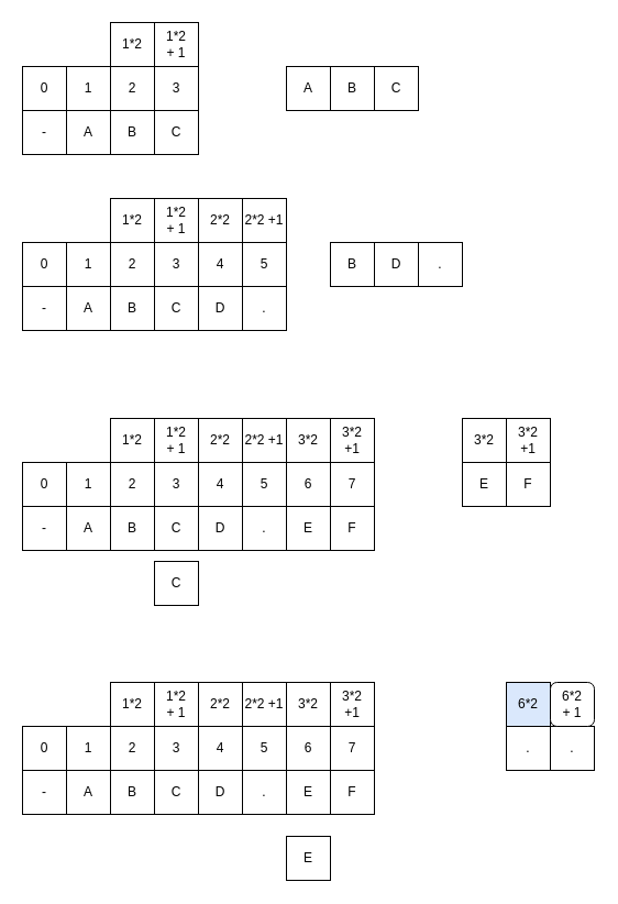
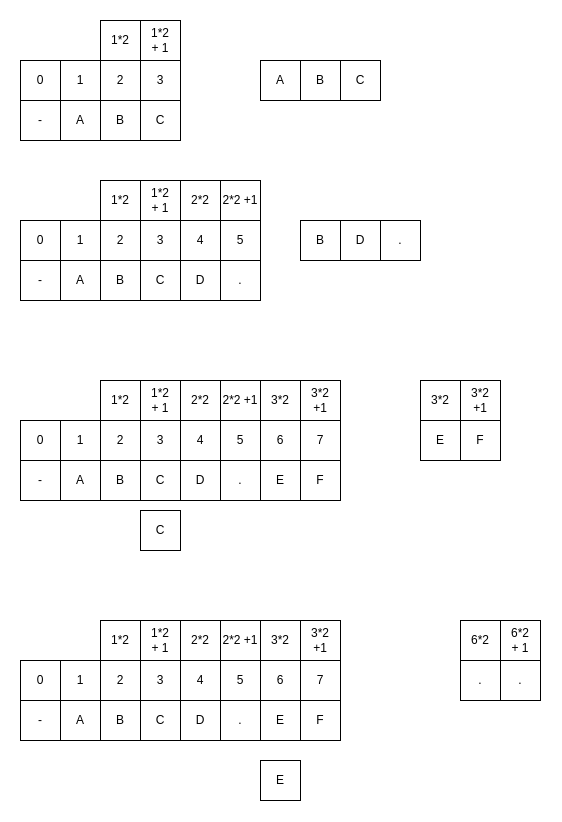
  <mxCell id="0" />
  <mxCell id="1" parent="0" />
  <mxCell id="2" value="A" style="rounded=0;whiteSpace=wrap;html=1;" vertex="1" parent="1"><mxGeometry x="60" y="100" width="40" height="40" as="geometry" /></mxCell>
  <mxCell id="3" value="B" style="rounded=0;whiteSpace=wrap;html=1;" vertex="1" parent="1"><mxGeometry x="100" y="100" width="40" height="40" as="geometry" /></mxCell>
  <mxCell id="4" value="C" style="rounded=0;whiteSpace=wrap;html=1;" vertex="1" parent="1"><mxGeometry x="140" y="100" width="40" height="40" as="geometry" /></mxCell>
  <mxCell id="5" value="-" style="rounded=0;whiteSpace=wrap;html=1;" vertex="1" parent="1"><mxGeometry x="20" y="100" width="40" height="40" as="geometry" /></mxCell>
  <mxCell id="6" value="0" style="rounded=0;whiteSpace=wrap;html=1;" vertex="1" parent="1"><mxGeometry x="20" y="60" width="40" height="40" as="geometry" /></mxCell>
  <mxCell id="7" value="1" style="rounded=0;whiteSpace=wrap;html=1;" vertex="1" parent="1"><mxGeometry x="60" y="60" width="40" height="40" as="geometry" /></mxCell>
  <mxCell id="8" value="2" style="rounded=0;whiteSpace=wrap;html=1;" vertex="1" parent="1"><mxGeometry x="100" y="60" width="40" height="40" as="geometry" /></mxCell>
  <mxCell id="9" value="3" style="rounded=0;whiteSpace=wrap;html=1;" vertex="1" parent="1"><mxGeometry x="140" y="60" width="40" height="40" as="geometry" /></mxCell>
  <mxCell id="10" value="1*2" style="rounded=0;whiteSpace=wrap;html=1;" vertex="1" parent="1"><mxGeometry x="100" y="20" width="40" height="40" as="geometry" /></mxCell>
  <mxCell id="11" value="1*2 &lt;br&gt;+ 1" style="rounded=0;whiteSpace=wrap;html=1;" vertex="1" parent="1"><mxGeometry x="140" y="20" width="40" height="40" as="geometry" /></mxCell>
  <mxCell id="12" value="A" style="rounded=0;whiteSpace=wrap;html=1;" vertex="1" parent="1"><mxGeometry x="60" y="260" width="40" height="40" as="geometry" /></mxCell>
  <mxCell id="13" value="B" style="rounded=0;whiteSpace=wrap;html=1;" vertex="1" parent="1"><mxGeometry x="100" y="260" width="40" height="40" as="geometry" /></mxCell>
  <mxCell id="14" value="C" style="rounded=0;whiteSpace=wrap;html=1;" vertex="1" parent="1"><mxGeometry x="140" y="260" width="40" height="40" as="geometry" /></mxCell>
  <mxCell id="15" value="-" style="rounded=0;whiteSpace=wrap;html=1;" vertex="1" parent="1"><mxGeometry x="20" y="260" width="40" height="40" as="geometry" /></mxCell>
  <mxCell id="16" value="0" style="rounded=0;whiteSpace=wrap;html=1;" vertex="1" parent="1"><mxGeometry x="20" y="220" width="40" height="40" as="geometry" /></mxCell>
  <mxCell id="17" value="1" style="rounded=0;whiteSpace=wrap;html=1;" vertex="1" parent="1"><mxGeometry x="60" y="220" width="40" height="40" as="geometry" /></mxCell>
  <mxCell id="18" value="2" style="rounded=0;whiteSpace=wrap;html=1;" vertex="1" parent="1"><mxGeometry x="100" y="220" width="40" height="40" as="geometry" /></mxCell>
  <mxCell id="19" value="3" style="rounded=0;whiteSpace=wrap;html=1;" vertex="1" parent="1"><mxGeometry x="140" y="220" width="40" height="40" as="geometry" /></mxCell>
  <mxCell id="20" value="1*2" style="rounded=0;whiteSpace=wrap;html=1;" vertex="1" parent="1"><mxGeometry x="100" y="180" width="40" height="40" as="geometry" /></mxCell>
  <mxCell id="21" value="1*2 &lt;br&gt;+ 1" style="rounded=0;whiteSpace=wrap;html=1;" vertex="1" parent="1"><mxGeometry x="140" y="180" width="40" height="40" as="geometry" /></mxCell>
  <mxCell id="22" value="D" style="rounded=0;whiteSpace=wrap;html=1;" vertex="1" parent="1"><mxGeometry x="180" y="260" width="40" height="40" as="geometry" /></mxCell>
  <mxCell id="23" value="." style="rounded=0;whiteSpace=wrap;html=1;" vertex="1" parent="1"><mxGeometry x="220" y="260" width="40" height="40" as="geometry" /></mxCell>
  <mxCell id="24" value="2*2" style="rounded=0;whiteSpace=wrap;html=1;" vertex="1" parent="1"><mxGeometry x="180" y="180" width="40" height="40" as="geometry" /></mxCell>
  <mxCell id="25" value="2*2 +1" style="rounded=0;whiteSpace=wrap;html=1;" vertex="1" parent="1"><mxGeometry x="220" y="180" width="40" height="40" as="geometry" /></mxCell>
  <mxCell id="26" value="5" style="rounded=0;whiteSpace=wrap;html=1;" vertex="1" parent="1"><mxGeometry x="220" y="220" width="40" height="40" as="geometry" /></mxCell>
  <mxCell id="27" value="4" style="rounded=0;whiteSpace=wrap;html=1;" vertex="1" parent="1"><mxGeometry x="180" y="220" width="40" height="40" as="geometry" /></mxCell>
  <mxCell id="28" value="A" style="rounded=0;whiteSpace=wrap;html=1;" vertex="1" parent="1"><mxGeometry x="260" y="60" width="40" height="40" as="geometry" /></mxCell>
  <mxCell id="29" value="B" style="rounded=0;whiteSpace=wrap;html=1;" vertex="1" parent="1"><mxGeometry x="300" y="60" width="40" height="40" as="geometry" /></mxCell>
  <mxCell id="30" value="C" style="rounded=0;whiteSpace=wrap;html=1;" vertex="1" parent="1"><mxGeometry x="340" y="60" width="40" height="40" as="geometry" /></mxCell>
  <mxCell id="31" value="B" style="rounded=0;whiteSpace=wrap;html=1;" vertex="1" parent="1"><mxGeometry x="300" y="220" width="40" height="40" as="geometry" /></mxCell>
  <mxCell id="32" value="D" style="rounded=0;whiteSpace=wrap;html=1;" vertex="1" parent="1"><mxGeometry x="340" y="220" width="40" height="40" as="geometry" /></mxCell>
  <mxCell id="33" value="." style="rounded=0;whiteSpace=wrap;html=1;" vertex="1" parent="1"><mxGeometry x="380" y="220" width="40" height="40" as="geometry" /></mxCell>
  <mxCell id="34" value="A" style="rounded=0;whiteSpace=wrap;html=1;" vertex="1" parent="1"><mxGeometry x="60" y="460" width="40" height="40" as="geometry" /></mxCell>
  <mxCell id="35" value="B" style="rounded=0;whiteSpace=wrap;html=1;" vertex="1" parent="1"><mxGeometry x="100" y="460" width="40" height="40" as="geometry" /></mxCell>
  <mxCell id="36" value="C" style="rounded=0;whiteSpace=wrap;html=1;" vertex="1" parent="1"><mxGeometry x="140" y="460" width="40" height="40" as="geometry" /></mxCell>
  <mxCell id="37" value="-" style="rounded=0;whiteSpace=wrap;html=1;" vertex="1" parent="1"><mxGeometry x="20" y="460" width="40" height="40" as="geometry" /></mxCell>
  <mxCell id="38" value="0" style="rounded=0;whiteSpace=wrap;html=1;" vertex="1" parent="1"><mxGeometry x="20" y="420" width="40" height="40" as="geometry" /></mxCell>
  <mxCell id="39" value="1" style="rounded=0;whiteSpace=wrap;html=1;" vertex="1" parent="1"><mxGeometry x="60" y="420" width="40" height="40" as="geometry" /></mxCell>
  <mxCell id="40" value="2" style="rounded=0;whiteSpace=wrap;html=1;" vertex="1" parent="1"><mxGeometry x="100" y="420" width="40" height="40" as="geometry" /></mxCell>
  <mxCell id="41" value="3" style="rounded=0;whiteSpace=wrap;html=1;" vertex="1" parent="1"><mxGeometry x="140" y="420" width="40" height="40" as="geometry" /></mxCell>
  <mxCell id="42" value="1*2" style="rounded=0;whiteSpace=wrap;html=1;" vertex="1" parent="1"><mxGeometry x="100" y="380" width="40" height="40" as="geometry" /></mxCell>
  <mxCell id="43" value="1*2 &lt;br&gt;+ 1" style="rounded=0;whiteSpace=wrap;html=1;" vertex="1" parent="1"><mxGeometry x="140" y="380" width="40" height="40" as="geometry" /></mxCell>
  <mxCell id="44" value="D" style="rounded=0;whiteSpace=wrap;html=1;" vertex="1" parent="1"><mxGeometry x="180" y="460" width="40" height="40" as="geometry" /></mxCell>
  <mxCell id="45" value="." style="rounded=0;whiteSpace=wrap;html=1;" vertex="1" parent="1"><mxGeometry x="220" y="460" width="40" height="40" as="geometry" /></mxCell>
  <mxCell id="46" value="2*2" style="rounded=0;whiteSpace=wrap;html=1;" vertex="1" parent="1"><mxGeometry x="180" y="380" width="40" height="40" as="geometry" /></mxCell>
  <mxCell id="47" value="2*2 +1" style="rounded=0;whiteSpace=wrap;html=1;" vertex="1" parent="1"><mxGeometry x="220" y="380" width="40" height="40" as="geometry" /></mxCell>
  <mxCell id="48" value="5" style="rounded=0;whiteSpace=wrap;html=1;" vertex="1" parent="1"><mxGeometry x="220" y="420" width="40" height="40" as="geometry" /></mxCell>
  <mxCell id="49" value="4" style="rounded=0;whiteSpace=wrap;html=1;" vertex="1" parent="1"><mxGeometry x="180" y="420" width="40" height="40" as="geometry" /></mxCell>
  <mxCell id="50" value="C" style="rounded=0;whiteSpace=wrap;html=1;" vertex="1" parent="1"><mxGeometry x="140" y="510" width="40" height="40" as="geometry" /></mxCell>
  <mxCell id="51" value="E" style="rounded=0;whiteSpace=wrap;html=1;" vertex="1" parent="1"><mxGeometry x="420" y="420" width="40" height="40" as="geometry" /></mxCell>
  <mxCell id="52" value="F" style="rounded=0;whiteSpace=wrap;html=1;" vertex="1" parent="1"><mxGeometry x="460" y="420" width="40" height="40" as="geometry" /></mxCell>
  <mxCell id="53" value="3*2" style="rounded=0;whiteSpace=wrap;html=1;" vertex="1" parent="1"><mxGeometry x="420" y="380" width="40" height="40" as="geometry" /></mxCell>
  <mxCell id="54" value="3*2&lt;br&gt;+1" style="rounded=0;whiteSpace=wrap;html=1;" vertex="1" parent="1"><mxGeometry x="460" y="380" width="40" height="40" as="geometry" /></mxCell>
  <mxCell id="55" value="E" style="rounded=0;whiteSpace=wrap;html=1;" vertex="1" parent="1"><mxGeometry x="260" y="460" width="40" height="40" as="geometry" /></mxCell>
  <mxCell id="56" value="F" style="rounded=0;whiteSpace=wrap;html=1;" vertex="1" parent="1"><mxGeometry x="300" y="460" width="40" height="40" as="geometry" /></mxCell>
  <mxCell id="57" value="3*2" style="rounded=0;whiteSpace=wrap;html=1;" vertex="1" parent="1"><mxGeometry x="260" y="380" width="40" height="40" as="geometry" /></mxCell>
  <mxCell id="58" value="3*2&lt;br&gt;+1" style="rounded=0;whiteSpace=wrap;html=1;" vertex="1" parent="1"><mxGeometry x="300" y="380" width="40" height="40" as="geometry" /></mxCell>
  <mxCell id="59" value="7" style="rounded=0;whiteSpace=wrap;html=1;" vertex="1" parent="1"><mxGeometry x="300" y="420" width="40" height="40" as="geometry" /></mxCell>
  <mxCell id="60" value="6" style="rounded=0;whiteSpace=wrap;html=1;" vertex="1" parent="1"><mxGeometry x="260" y="420" width="40" height="40" as="geometry" /></mxCell>
  <mxCell id="61" value="A" style="rounded=0;whiteSpace=wrap;html=1;" vertex="1" parent="1"><mxGeometry x="60" y="700" width="40" height="40" as="geometry" /></mxCell>
  <mxCell id="62" value="B" style="rounded=0;whiteSpace=wrap;html=1;" vertex="1" parent="1"><mxGeometry x="100" y="700" width="40" height="40" as="geometry" /></mxCell>
  <mxCell id="63" value="C" style="rounded=0;whiteSpace=wrap;html=1;" vertex="1" parent="1"><mxGeometry x="140" y="700" width="40" height="40" as="geometry" /></mxCell>
  <mxCell id="64" value="-" style="rounded=0;whiteSpace=wrap;html=1;" vertex="1" parent="1"><mxGeometry x="20" y="700" width="40" height="40" as="geometry" /></mxCell>
  <mxCell id="65" value="0" style="rounded=0;whiteSpace=wrap;html=1;" vertex="1" parent="1"><mxGeometry x="20" y="660" width="40" height="40" as="geometry" /></mxCell>
  <mxCell id="66" value="1" style="rounded=0;whiteSpace=wrap;html=1;" vertex="1" parent="1"><mxGeometry x="60" y="660" width="40" height="40" as="geometry" /></mxCell>
  <mxCell id="67" value="2" style="rounded=0;whiteSpace=wrap;html=1;" vertex="1" parent="1"><mxGeometry x="100" y="660" width="40" height="40" as="geometry" /></mxCell>
  <mxCell id="68" value="3" style="rounded=0;whiteSpace=wrap;html=1;" vertex="1" parent="1"><mxGeometry x="140" y="660" width="40" height="40" as="geometry" /></mxCell>
  <mxCell id="69" value="1*2" style="rounded=0;whiteSpace=wrap;html=1;" vertex="1" parent="1"><mxGeometry x="100" y="620" width="40" height="40" as="geometry" /></mxCell>
  <mxCell id="70" value="1*2 &lt;br&gt;+ 1" style="rounded=0;whiteSpace=wrap;html=1;" vertex="1" parent="1"><mxGeometry x="140" y="620" width="40" height="40" as="geometry" /></mxCell>
  <mxCell id="71" value="D" style="rounded=0;whiteSpace=wrap;html=1;" vertex="1" parent="1"><mxGeometry x="180" y="700" width="40" height="40" as="geometry" /></mxCell>
  <mxCell id="72" value="." style="rounded=0;whiteSpace=wrap;html=1;" vertex="1" parent="1"><mxGeometry x="220" y="700" width="40" height="40" as="geometry" /></mxCell>
  <mxCell id="73" value="2*2" style="rounded=0;whiteSpace=wrap;html=1;" vertex="1" parent="1"><mxGeometry x="180" y="620" width="40" height="40" as="geometry" /></mxCell>
  <mxCell id="74" value="2*2 +1" style="rounded=0;whiteSpace=wrap;html=1;" vertex="1" parent="1"><mxGeometry x="220" y="620" width="40" height="40" as="geometry" /></mxCell>
  <mxCell id="75" value="5" style="rounded=0;whiteSpace=wrap;html=1;" vertex="1" parent="1"><mxGeometry x="220" y="660" width="40" height="40" as="geometry" /></mxCell>
  <mxCell id="76" value="4" style="rounded=0;whiteSpace=wrap;html=1;" vertex="1" parent="1"><mxGeometry x="180" y="660" width="40" height="40" as="geometry" /></mxCell>
  <mxCell id="77" value="E" style="rounded=0;whiteSpace=wrap;html=1;" vertex="1" parent="1"><mxGeometry x="260" y="700" width="40" height="40" as="geometry" /></mxCell>
  <mxCell id="78" value="F" style="rounded=0;whiteSpace=wrap;html=1;" vertex="1" parent="1"><mxGeometry x="300" y="700" width="40" height="40" as="geometry" /></mxCell>
  <mxCell id="79" value="3*2" style="rounded=0;whiteSpace=wrap;html=1;" vertex="1" parent="1"><mxGeometry x="260" y="620" width="40" height="40" as="geometry" /></mxCell>
  <mxCell id="80" value="3*2&lt;br&gt;+1" style="rounded=0;whiteSpace=wrap;html=1;" vertex="1" parent="1"><mxGeometry x="300" y="620" width="40" height="40" as="geometry" /></mxCell>
  <mxCell id="81" value="7" style="rounded=0;whiteSpace=wrap;html=1;" vertex="1" parent="1"><mxGeometry x="300" y="660" width="40" height="40" as="geometry" /></mxCell>
  <mxCell id="82" value="6" style="rounded=0;whiteSpace=wrap;html=1;" vertex="1" parent="1"><mxGeometry x="260" y="660" width="40" height="40" as="geometry" /></mxCell>
  <mxCell id="83" value="." style="rounded=0;whiteSpace=wrap;html=1;" vertex="1" parent="1"><mxGeometry x="460" y="660" width="40" height="40" as="geometry" /></mxCell>
  <mxCell id="84" value="." style="rounded=0;whiteSpace=wrap;html=1;" vertex="1" parent="1"><mxGeometry x="500" y="660" width="40" height="40" as="geometry" /></mxCell>
  <mxCell id="85" value="E" style="rounded=0;whiteSpace=wrap;html=1;" vertex="1" parent="1"><mxGeometry x="260" y="760" width="40" height="40" as="geometry" /></mxCell>
- <mxCell id="86" value="6*2" style="rounded=0;whiteSpace=wrap;html=1;fillColor=#dae8fc;" vertex="1" parent="1"><mxGeometry x="460" y="620" width="40" height="40" as="geometry" /></mxCell>
- <mxCell id="87" value="6*2&lt;br&gt;+ 1" style="whiteSpace=wrap;html=1;rounded=1;" vertex="1" parent="1"><mxGeometry x="500" y="620" width="40" height="40" as="geometry" /></mxCell>
+ <mxCell id="86" value="6*2" style="rounded=0;whiteSpace=wrap;html=1;" vertex="1" parent="1"><mxGeometry x="460" y="620" width="40" height="40" as="geometry" /></mxCell>
+ <mxCell id="87" value="6*2&lt;br&gt;+ 1" style="rounded=0;whiteSpace=wrap;html=1;" vertex="1" parent="1"><mxGeometry x="500" y="620" width="40" height="40" as="geometry" /></mxCell>
